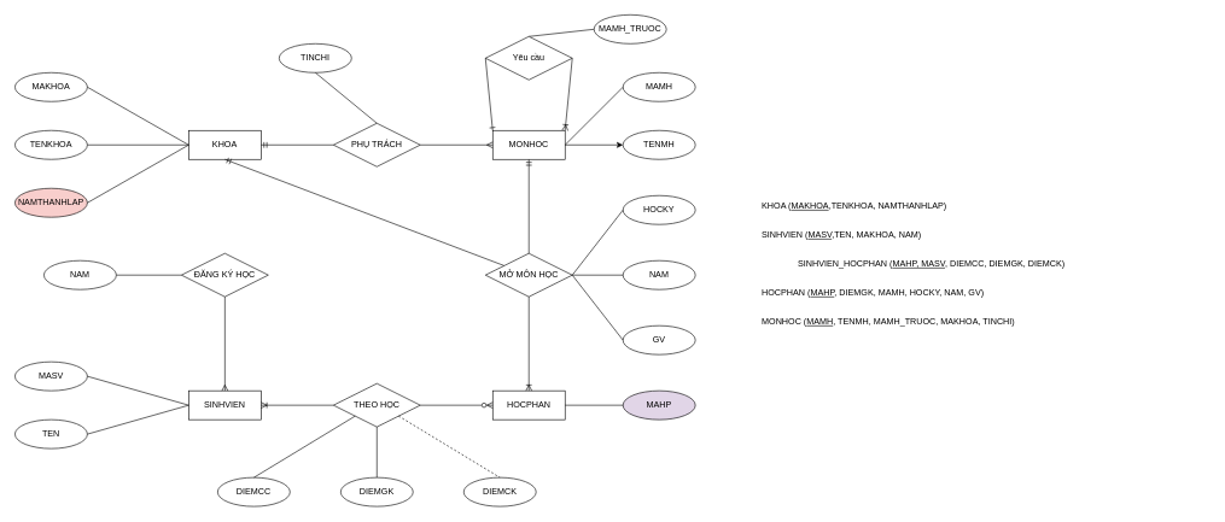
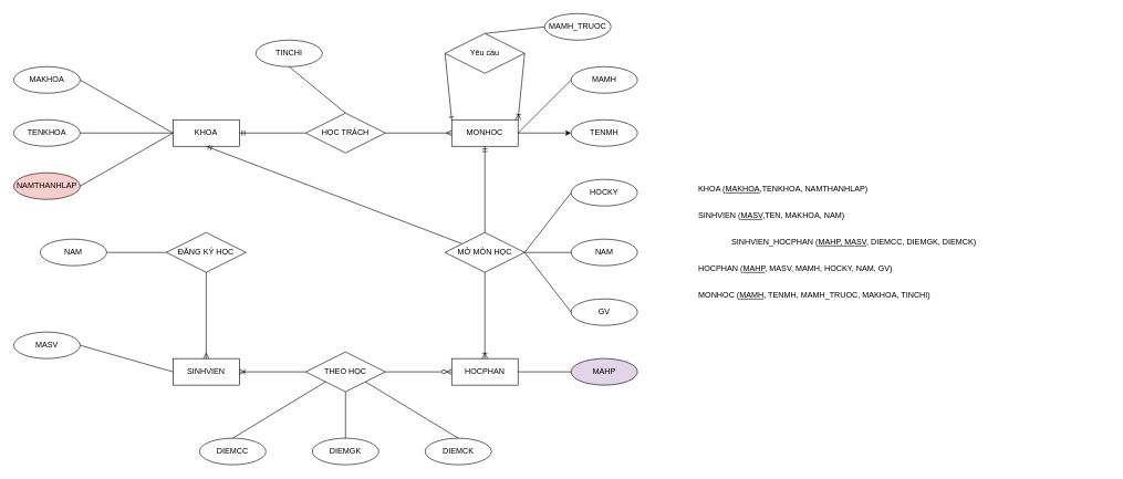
  <mxCell id="0" />
  <mxCell id="1" parent="0" />
  <mxCell id="2" value="KHOA" style="whiteSpace=wrap;html=1;align=center;" parent="1" vertex="1"><mxGeometry x="260" y="180" width="100" height="40" as="geometry" /></mxCell>
  <mxCell id="3" value="MAKHOA" style="ellipse;whiteSpace=wrap;html=1;align=center;" parent="1" vertex="1"><mxGeometry x="20" y="100" width="100" height="40" as="geometry" /></mxCell>
  <mxCell id="4" value="TENKHOA" style="ellipse;whiteSpace=wrap;html=1;align=center;" parent="1" vertex="1"><mxGeometry x="20" y="180" width="100" height="40" as="geometry" /></mxCell>
  <mxCell id="5" value="NAMTHANHLAP" style="ellipse;whiteSpace=wrap;html=1;align=center;fillColor=#f8cecc;" parent="1" vertex="1"><mxGeometry x="20" y="260" width="100" height="40" as="geometry" /></mxCell>
  <mxCell id="6" value="SINHVIEN" style="whiteSpace=wrap;html=1;align=center;" parent="1" vertex="1"><mxGeometry x="260" y="540" width="100" height="40" as="geometry" /></mxCell>
  <mxCell id="7" value="MASV" style="ellipse;whiteSpace=wrap;html=1;align=center;" parent="1" vertex="1"><mxGeometry x="20" y="500" width="100" height="40" as="geometry" /></mxCell>
- <mxCell id="8" value="TEN" style="ellipse;whiteSpace=wrap;html=1;align=center;" parent="1" vertex="1"><mxGeometry x="20" y="580" width="100" height="40" as="geometry" /></mxCell>
  <mxCell id="9" value="NAM" style="ellipse;whiteSpace=wrap;html=1;align=center;" parent="1" vertex="1"><mxGeometry x="60" y="360" width="100" height="40" as="geometry" /></mxCell>
  <mxCell id="10" value="" style="endArrow=none;html=1;rounded=0;exitX=1;exitY=0.5;exitDx=0;exitDy=0;entryX=0;entryY=0.5;entryDx=0;entryDy=0;" parent="1" source="7" target="6" edge="1"><mxGeometry relative="1" as="geometry"><mxPoint x="260" y="520" as="sourcePoint" /><mxPoint x="420" y="520" as="targetPoint" /></mxGeometry></mxCell>
- <mxCell id="11" value="" style="endArrow=none;html=1;rounded=0;exitX=1;exitY=0.5;exitDx=0;exitDy=0;entryX=0;entryY=0.5;entryDx=0;entryDy=0;" parent="1" source="8" target="6" edge="1"><mxGeometry relative="1" as="geometry"><mxPoint x="130" y="530" as="sourcePoint" /><mxPoint x="270" y="570" as="targetPoint" /></mxGeometry></mxCell>
  <mxCell id="12" value="" style="endArrow=none;html=1;rounded=0;exitX=1;exitY=0.5;exitDx=0;exitDy=0;entryX=0;entryY=0.5;entryDx=0;entryDy=0;" parent="1" source="3" target="2" edge="1"><mxGeometry relative="1" as="geometry"><mxPoint x="260" y="200" as="sourcePoint" /><mxPoint x="420" y="200" as="targetPoint" /></mxGeometry></mxCell>
  <mxCell id="13" value="" style="endArrow=none;html=1;rounded=0;exitX=1;exitY=0.5;exitDx=0;exitDy=0;entryX=0;entryY=0.5;entryDx=0;entryDy=0;" parent="1" source="4" target="2" edge="1"><mxGeometry relative="1" as="geometry"><mxPoint x="130" y="130" as="sourcePoint" /><mxPoint x="270" y="210" as="targetPoint" /></mxGeometry></mxCell>
  <mxCell id="14" value="" style="endArrow=none;html=1;rounded=0;exitX=1;exitY=0.5;exitDx=0;exitDy=0;" parent="1" source="5" edge="1"><mxGeometry relative="1" as="geometry"><mxPoint x="130" y="210" as="sourcePoint" /><mxPoint x="260" y="200" as="targetPoint" /></mxGeometry></mxCell>
  <mxCell id="15" value="ĐĂNG KÝ HỌC" style="shape=rhombus;perimeter=rhombusPerimeter;whiteSpace=wrap;html=1;align=center;" parent="1" vertex="1"><mxGeometry x="250" y="350" width="120" height="60" as="geometry" /></mxCell>
  <mxCell id="16" value="" style="endArrow=none;html=1;rounded=0;entryX=1;entryY=0.5;entryDx=0;entryDy=0;exitX=0;exitY=0.5;exitDx=0;exitDy=0;" parent="1" source="15" target="9" edge="1"><mxGeometry relative="1" as="geometry"><mxPoint x="290" y="360" as="sourcePoint" /><mxPoint x="450" y="360" as="targetPoint" /></mxGeometry></mxCell>
  <mxCell id="17" value="" style="endArrow=none;html=1;rounded=0;exitX=0.5;exitY=1;exitDx=0;exitDy=0;startArrow=ERmandOne;startFill=0;" parent="1" source="2" target="33" edge="1"><mxGeometry relative="1" as="geometry"><mxPoint x="290" y="300" as="sourcePoint" /><mxPoint x="450" y="300" as="targetPoint" /></mxGeometry></mxCell>
  <mxCell id="18" value="" style="endArrow=ERmany;html=1;rounded=0;exitX=0.5;exitY=1;exitDx=0;exitDy=0;entryX=0.5;entryY=0;entryDx=0;entryDy=0;endFill=0;" parent="1" source="15" target="6" edge="1"><mxGeometry relative="1" as="geometry"><mxPoint x="340" y="440" as="sourcePoint" /><mxPoint x="340" y="510" as="targetPoint" /></mxGeometry></mxCell>
  <mxCell id="19" value="MONHOC" style="whiteSpace=wrap;html=1;align=center;" parent="1" vertex="1"><mxGeometry x="680" y="180" width="100" height="40" as="geometry" /></mxCell>
  <mxCell id="20" value="MAMH" style="ellipse;whiteSpace=wrap;html=1;align=center;" parent="1" vertex="1"><mxGeometry x="860" y="100" width="100" height="40" as="geometry" /></mxCell>
  <mxCell id="21" value="TENMH" style="ellipse;whiteSpace=wrap;html=1;align=center;" parent="1" vertex="1"><mxGeometry x="860" y="180" width="100" height="40" as="geometry" /></mxCell>
- <mxCell id="22" value="PHỤ TRÁCH" style="shape=rhombus;perimeter=rhombusPerimeter;whiteSpace=wrap;html=1;align=center;" parent="1" vertex="1"><mxGeometry x="460" y="170" width="120" height="60" as="geometry" /></mxCell>
+ <mxCell id="22" value="HỌC TRÁCH" style="shape=rhombus;perimeter=rhombusPerimeter;whiteSpace=wrap;html=1;align=center;" parent="1" vertex="1"><mxGeometry x="460" y="170" width="120" height="60" as="geometry" /></mxCell>
  <mxCell id="23" value="" style="endArrow=none;html=1;rounded=0;entryX=0;entryY=0.5;entryDx=0;entryDy=0;exitX=1;exitY=0.5;exitDx=0;exitDy=0;" parent="1" source="19" target="20" edge="1"><mxGeometry relative="1" as="geometry"><mxPoint x="700" y="220" as="sourcePoint" /><mxPoint x="860" y="220" as="targetPoint" /></mxGeometry></mxCell>
  <mxCell id="24" value="" style="endArrow=classic;html=1;rounded=0;entryX=0;entryY=0.5;entryDx=0;entryDy=0;exitX=1;exitY=0.5;exitDx=0;exitDy=0;" parent="1" source="19" target="21" edge="1"><mxGeometry relative="1" as="geometry"><mxPoint x="790" y="210" as="sourcePoint" /><mxPoint x="870" y="170" as="targetPoint" /></mxGeometry></mxCell>
  <mxCell id="25" value="" style="endArrow=ERmany;html=1;rounded=0;exitX=1;exitY=0.5;exitDx=0;exitDy=0;entryX=0;entryY=0.5;entryDx=0;entryDy=0;endFill=0;" parent="1" source="22" target="19" edge="1"><mxGeometry relative="1" as="geometry"><mxPoint x="640" y="190" as="sourcePoint" /><mxPoint x="660" y="170" as="targetPoint" /></mxGeometry></mxCell>
  <mxCell id="26" value="" style="endArrow=none;html=1;rounded=0;exitX=1;exitY=0.5;exitDx=0;exitDy=0;entryX=0;entryY=0.5;entryDx=0;entryDy=0;startArrow=ERmandOne;startFill=0;" parent="1" source="2" target="22" edge="1"><mxGeometry relative="1" as="geometry"><mxPoint x="370" y="220" as="sourcePoint" /><mxPoint x="470" y="220" as="targetPoint" /></mxGeometry></mxCell>
  <mxCell id="27" value="TINCHI" style="ellipse;whiteSpace=wrap;html=1;align=center;" parent="1" vertex="1"><mxGeometry x="385" y="60" width="100" height="40" as="geometry" /></mxCell>
  <mxCell id="28" value="" style="endArrow=none;html=1;rounded=0;exitX=0.5;exitY=1;exitDx=0;exitDy=0;entryX=0.5;entryY=0;entryDx=0;entryDy=0;" parent="1" source="27" target="22" edge="1"><mxGeometry relative="1" as="geometry"><mxPoint x="550" y="150" as="sourcePoint" /><mxPoint x="710" y="150" as="targetPoint" /></mxGeometry></mxCell>
  <mxCell id="29" value="MAMH_TRUOC" style="ellipse;whiteSpace=wrap;html=1;align=center;" parent="1" vertex="1"><mxGeometry x="820" width="100" height="40" as="geometry" y="20" /></mxCell>
  <mxCell id="30" value="" style="endArrow=none;html=1;rounded=0;entryX=0;entryY=0.5;entryDx=0;entryDy=0;exitX=0.5;exitY=0;exitDx=0;exitDy=0;" parent="1" source="51" target="29" edge="1"><mxGeometry relative="1" as="geometry"><mxPoint x="790" y="210" as="sourcePoint" /><mxPoint x="870" y="210" as="targetPoint" /></mxGeometry></mxCell>
  <mxCell id="31" value="HOCPHAN" style="whiteSpace=wrap;html=1;align=center;" parent="1" vertex="1"><mxGeometry x="680" y="540" width="100" height="40" as="geometry" /></mxCell>
  <mxCell id="32" value="MAHP" style="ellipse;whiteSpace=wrap;html=1;align=center;fillColor=#e1d5e7;" parent="1" vertex="1"><mxGeometry x="860" y="540" width="100" height="40" as="geometry" /></mxCell>
  <mxCell id="33" value="MỞ MÔN HỌC" style="shape=rhombus;perimeter=rhombusPerimeter;whiteSpace=wrap;html=1;align=center;" parent="1" vertex="1"><mxGeometry x="670" y="350" width="120" height="60" as="geometry" /></mxCell>
  <mxCell id="34" value="" style="endArrow=none;html=1;rounded=0;exitX=0.5;exitY=1;exitDx=0;exitDy=0;entryX=0.5;entryY=0;entryDx=0;entryDy=0;startArrow=ERmandOne;startFill=0;" parent="1" source="19" target="33" edge="1"><mxGeometry relative="1" as="geometry"><mxPoint x="590" y="270" as="sourcePoint" /><mxPoint x="750" y="270" as="targetPoint" /></mxGeometry></mxCell>
  <mxCell id="35" value="" style="endArrow=ERoneToMany;html=1;rounded=0;exitX=0.5;exitY=1;exitDx=0;exitDy=0;entryX=0.5;entryY=0;entryDx=0;entryDy=0;endFill=0;" parent="1" source="33" target="31" edge="1"><mxGeometry relative="1" as="geometry"><mxPoint x="790" y="460" as="sourcePoint" /><mxPoint x="790" y="530" as="targetPoint" /></mxGeometry></mxCell>
  <mxCell id="36" value="HOCKY" style="ellipse;whiteSpace=wrap;html=1;align=center;" parent="1" vertex="1"><mxGeometry x="860" y="270" width="100" height="40" as="geometry" /></mxCell>
  <mxCell id="37" value="" style="endArrow=none;html=1;rounded=0;entryX=1;entryY=0.5;entryDx=0;entryDy=0;exitX=0;exitY=0.5;exitDx=0;exitDy=0;" parent="1" source="36" target="33" edge="1"><mxGeometry relative="1" as="geometry"><mxPoint x="570" y="319.17" as="sourcePoint" /><mxPoint x="730" y="319.17" as="targetPoint" /></mxGeometry></mxCell>
  <mxCell id="38" value="NAM" style="ellipse;whiteSpace=wrap;html=1;align=center;" parent="1" vertex="1"><mxGeometry x="860" y="360" width="100" height="40" as="geometry" /></mxCell>
  <mxCell id="39" value="" style="endArrow=none;html=1;rounded=0;entryX=1;entryY=0.5;entryDx=0;entryDy=0;exitX=0;exitY=0.5;exitDx=0;exitDy=0;" parent="1" source="38" target="33" edge="1"><mxGeometry relative="1" as="geometry"><mxPoint x="520" y="479.17" as="sourcePoint" /><mxPoint x="680" y="479.17" as="targetPoint" /></mxGeometry></mxCell>
  <mxCell id="40" value="GV" style="ellipse;whiteSpace=wrap;html=1;align=center;" parent="1" vertex="1"><mxGeometry x="860" y="450" width="100" height="40" as="geometry" /></mxCell>
  <mxCell id="41" value="" style="endArrow=none;html=1;rounded=0;exitX=0;exitY=0.5;exitDx=0;exitDy=0;" parent="1" source="40" edge="1"><mxGeometry relative="1" as="geometry"><mxPoint x="640" y="460" as="sourcePoint" /><mxPoint x="790" y="380" as="targetPoint" /></mxGeometry></mxCell>
  <mxCell id="42" value="THEO HỌC" style="shape=rhombus;perimeter=rhombusPerimeter;whiteSpace=wrap;html=1;align=center;" parent="1" vertex="1"><mxGeometry x="460" y="530" width="120" height="60" as="geometry" /></mxCell>
  <mxCell id="43" value="" style="endArrow=none;html=1;rounded=0;exitX=1;exitY=0.5;exitDx=0;exitDy=0;startArrow=ERoneToMany;startFill=0;" parent="1" source="6" target="42" edge="1"><mxGeometry relative="1" as="geometry"><mxPoint x="450" y="510" as="sourcePoint" /><mxPoint x="610" y="510" as="targetPoint" /></mxGeometry></mxCell>
  <mxCell id="44" value="" style="endArrow=ERzeroToMany;html=1;rounded=0;exitX=1;exitY=0.5;exitDx=0;exitDy=0;entryX=0;entryY=0.5;entryDx=0;entryDy=0;endFill=0;" parent="1" source="42" target="31" edge="1"><mxGeometry relative="1" as="geometry"><mxPoint x="560" y="620" as="sourcePoint" /><mxPoint x="660" y="620" as="targetPoint" /></mxGeometry></mxCell>
  <mxCell id="45" value="DIEMCC" style="ellipse;whiteSpace=wrap;html=1;align=center;" parent="1" vertex="1"><mxGeometry x="300" y="660" width="100" height="40" as="geometry" /></mxCell>
  <mxCell id="46" value="" style="endArrow=none;html=1;rounded=0;exitX=0.5;exitY=0;exitDx=0;exitDy=0;entryX=0;entryY=1;entryDx=0;entryDy=0;" parent="1" source="45" target="42" edge="1"><mxGeometry relative="1" as="geometry"><mxPoint x="450" y="630" as="sourcePoint" /><mxPoint x="610" y="630" as="targetPoint" /></mxGeometry></mxCell>
  <mxCell id="47" value="DIEMGK" style="ellipse;whiteSpace=wrap;html=1;align=center;" parent="1" vertex="1"><mxGeometry x="470" y="660" width="100" height="40" as="geometry" /></mxCell>
  <mxCell id="48" value="" style="endArrow=none;html=1;rounded=0;exitX=0.5;exitY=1;exitDx=0;exitDy=0;entryX=0.5;entryY=0;entryDx=0;entryDy=0;" parent="1" source="42" target="47" edge="1"><mxGeometry relative="1" as="geometry"><mxPoint x="600" y="650" as="sourcePoint" /><mxPoint x="760" y="650" as="targetPoint" /></mxGeometry></mxCell>
  <mxCell id="49" value="DIEMCK" style="ellipse;whiteSpace=wrap;html=1;align=center;" parent="1" vertex="1"><mxGeometry x="640" y="660" width="100" height="40" as="geometry" /></mxCell>
- <mxCell id="50" value="" style="endArrow=none;html=1;rounded=0;exitX=1;exitY=1;exitDx=0;exitDy=0;entryX=0.5;entryY=0;entryDx=0;entryDy=0;dashed=1;" parent="1" source="42" target="49" edge="1"><mxGeometry relative="1" as="geometry"><mxPoint x="600" y="650" as="sourcePoint" /><mxPoint x="760" y="650" as="targetPoint" /></mxGeometry></mxCell>
+ <mxCell id="50" value="" style="endArrow=none;html=1;rounded=0;exitX=1;exitY=1;exitDx=0;exitDy=0;entryX=0.5;entryY=0;entryDx=0;entryDy=0;" parent="1" source="42" target="49" edge="1"><mxGeometry relative="1" as="geometry"><mxPoint x="600" y="650" as="sourcePoint" /><mxPoint x="760" y="650" as="targetPoint" /></mxGeometry></mxCell>
  <mxCell id="51" value="Yêu cầu" style="shape=rhombus;perimeter=rhombusPerimeter;whiteSpace=wrap;html=1;align=center;" parent="1" vertex="1"><mxGeometry x="670" y="50" width="120" height="60" as="geometry" /></mxCell>
  <mxCell id="52" value="" style="endArrow=ERone;html=1;rounded=0;exitX=0;exitY=0.5;exitDx=0;exitDy=0;startArrow=none;startFill=0;endFill=0;" parent="1" source="51" edge="1"><mxGeometry relative="1" as="geometry"><mxPoint x="700" y="160" as="sourcePoint" /><mxPoint x="680" y="180" as="targetPoint" /></mxGeometry></mxCell>
  <mxCell id="53" value="" style="endArrow=ERoneToMany;html=1;rounded=0;exitX=1;exitY=0.5;exitDx=0;exitDy=0;entryX=1;entryY=0;entryDx=0;entryDy=0;endFill=0;" parent="1" source="51" target="19" edge="1"><mxGeometry relative="1" as="geometry"><mxPoint x="680" y="90" as="sourcePoint" /><mxPoint x="690" y="200" as="targetPoint" /></mxGeometry></mxCell>
  <mxCell id="54" value="" style="endArrow=none;html=1;rounded=0;exitX=1;exitY=0.5;exitDx=0;exitDy=0;entryX=0;entryY=0.5;entryDx=0;entryDy=0;" parent="1" source="31" target="32" edge="1"><mxGeometry relative="1" as="geometry"><mxPoint x="790" y="500" as="sourcePoint" /><mxPoint x="950" y="500" as="targetPoint" /></mxGeometry></mxCell>
  <mxCell id="55" value="KHOA (&lt;u&gt;MAKHOA&lt;/u&gt;,TENKHOA, NAMTHANHLAP)" style="text;html=1;strokeColor=none;fillColor=none;align=left;verticalAlign=middle;whiteSpace=wrap;rounded=0;" parent="1" vertex="1"><mxGeometry x="1050" y="270" width="290" height="30" as="geometry" /></mxCell>
  <mxCell id="56" value="SINHVIEN (&lt;u&gt;MASV&lt;/u&gt;,TEN, MAKHOA, NAM)" style="text;html=1;strokeColor=none;fillColor=none;align=left;verticalAlign=middle;whiteSpace=wrap;rounded=0;" parent="1" vertex="1"><mxGeometry x="1050" y="310" width="290" height="30" as="geometry" /></mxCell>
- <mxCell id="57" value="HOCPHAN (&lt;u&gt;MAHP&lt;/u&gt;, DIEMGK, MAMH, HOCKY, NAM, GV)" style="text;html=1;strokeColor=none;fillColor=none;align=left;verticalAlign=middle;whiteSpace=wrap;rounded=0;" parent="1" vertex="1"><mxGeometry x="1050" y="390" width="330" height="30" as="geometry" /></mxCell>
+ <mxCell id="57" value="HOCPHAN (&lt;u&gt;MAHP&lt;/u&gt;, MASV, MAMH, HOCKY, NAM, GV)" style="text;html=1;strokeColor=none;fillColor=none;align=left;verticalAlign=middle;whiteSpace=wrap;rounded=0;" parent="1" vertex="1"><mxGeometry x="1050" y="390" width="330" height="30" as="geometry" /></mxCell>
  <mxCell id="58" value="&lt;span style=&quot;text-align: center&quot;&gt;MONHOC&amp;nbsp;&lt;/span&gt;(&lt;u&gt;MAMH&lt;/u&gt;, TENMH, MAMH_TRUOC, MAKHOA, TINCHI)" style="text;html=1;strokeColor=none;fillColor=none;align=left;verticalAlign=middle;whiteSpace=wrap;rounded=0;" parent="1" vertex="1"><mxGeometry x="1050" y="430" width="390" height="30" as="geometry" /></mxCell>
  <mxCell id="59" value="SINHVIEN_HOCPHAN (&lt;u&gt;MAHP, MASV&lt;/u&gt;,&amp;nbsp;&lt;span style=&quot;text-align: center&quot;&gt;DIEMCC&lt;/span&gt;,&amp;nbsp;&lt;span style=&quot;text-align: center&quot;&gt;DIEMGK&lt;/span&gt;&lt;span style=&quot;text-align: center&quot;&gt;,&amp;nbsp;&lt;/span&gt;&lt;span style=&quot;text-align: center&quot;&gt;DIEMCK&lt;/span&gt;)" style="text;html=1;strokeColor=none;fillColor=none;align=left;verticalAlign=middle;whiteSpace=wrap;rounded=0;" vertex="1" parent="1"><mxGeometry x="1100" y="350" width="570" height="30" as="geometry" /></mxCell>
